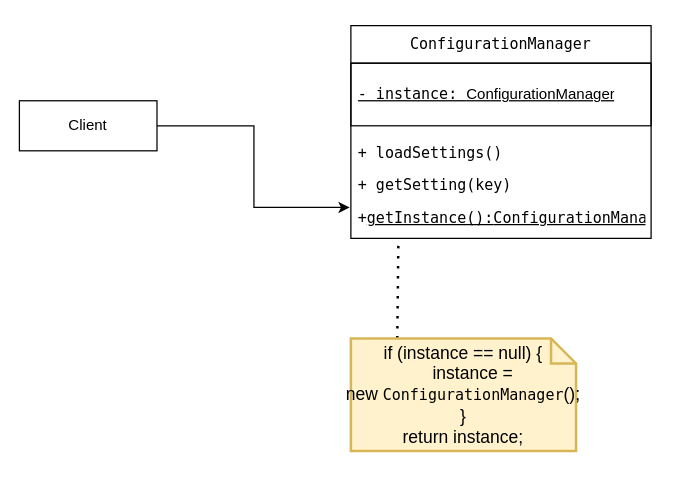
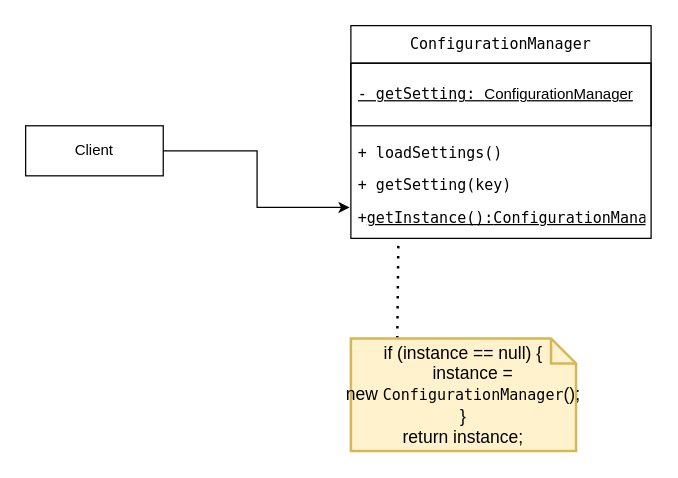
  <mxCell id="0" />
  <mxCell id="1" parent="0" />
  <mxCell id="2" value="&lt;p data-pm-slice=&quot;1 1 [&amp;quot;ordered_list&amp;quot;,{&amp;quot;spread&amp;quot;:true,&amp;quot;startingNumber&amp;quot;:1,&amp;quot;start&amp;quot;:881,&amp;quot;end&amp;quot;:1381},&amp;quot;regular_list_item&amp;quot;,{&amp;quot;start&amp;quot;:1007,&amp;quot;end&amp;quot;:1143},&amp;quot;list&amp;quot;,{&amp;quot;spread&amp;quot;:false,&amp;quot;start&amp;quot;:1038,&amp;quot;end&amp;quot;:1143},&amp;quot;regular_list_item&amp;quot;,{&amp;quot;start&amp;quot;:1038,&amp;quot;end&amp;quot;:1083}]&quot;&gt;&lt;code&gt;ConfigurationManager&lt;/code&gt;&lt;/p&gt;" style="swimlane;fontStyle=0;childLayout=stackLayout;horizontal=1;startSize=30;horizontalStack=0;resizeParent=1;resizeParentMax=0;resizeLast=0;collapsible=1;marginBottom=0;whiteSpace=wrap;html=1;strokeColor=default;" parent="1" vertex="1"><mxGeometry x="280" y="20" width="240" height="170" as="geometry"><mxRectangle x="380" y="170" width="60" height="30" as="alternateBounds" /></mxGeometry></mxCell>
- <mxCell id="3" value="&lt;p data-pm-slice=&quot;1 1 [&amp;quot;list&amp;quot;,{&amp;quot;spread&amp;quot;:false,&amp;quot;start&amp;quot;:1055,&amp;quot;end&amp;quot;:1403},&amp;quot;regular_list_item&amp;quot;,{&amp;quot;start&amp;quot;:1093,&amp;quot;end&amp;quot;:1177},&amp;quot;list&amp;quot;,{&amp;quot;spread&amp;quot;:false,&amp;quot;start&amp;quot;:1113,&amp;quot;end&amp;quot;:1177},&amp;quot;regular_list_item&amp;quot;,{&amp;quot;start&amp;quot;:1113,&amp;quot;end&amp;quot;:1177}]&quot;&gt;&lt;code&gt;- instance:&amp;nbsp;&lt;/code&gt;&lt;span style=&quot;background-color: transparent; color: light-dark(rgb(0, 0, 0), rgb(255, 255, 255));&quot;&gt;ConfigurationManager&lt;/span&gt;&lt;/p&gt;" style="text;strokeColor=default;fillColor=none;align=left;verticalAlign=middle;spacingLeft=4;spacingRight=4;overflow=hidden;points=[[0,0.5],[1,0.5]];portConstraint=eastwest;rotatable=0;whiteSpace=wrap;html=1;fontStyle=4" parent="2" vertex="1"><mxGeometry y="30" width="240" height="50" as="geometry" /></mxCell>
+ <mxCell id="3" value="&lt;p data-pm-slice=&quot;1 1 [&amp;quot;list&amp;quot;,{&amp;quot;spread&amp;quot;:false,&amp;quot;start&amp;quot;:1055,&amp;quot;end&amp;quot;:1403},&amp;quot;regular_list_item&amp;quot;,{&amp;quot;start&amp;quot;:1093,&amp;quot;end&amp;quot;:1177},&amp;quot;list&amp;quot;,{&amp;quot;spread&amp;quot;:false,&amp;quot;start&amp;quot;:1113,&amp;quot;end&amp;quot;:1177},&amp;quot;regular_list_item&amp;quot;,{&amp;quot;start&amp;quot;:1113,&amp;quot;end&amp;quot;:1177}]&quot;&gt;&lt;code&gt;- getSetting:&amp;nbsp;&lt;/code&gt;&lt;span style=&quot;background-color: transparent; color: light-dark(rgb(0, 0, 0), rgb(255, 255, 255));&quot;&gt;ConfigurationManager&lt;/span&gt;&lt;/p&gt;" style="text;strokeColor=default;fillColor=none;align=left;verticalAlign=middle;spacingLeft=4;spacingRight=4;overflow=hidden;points=[[0,0.5],[1,0.5]];portConstraint=eastwest;rotatable=0;whiteSpace=wrap;html=1;fontStyle=4" parent="2" vertex="1"><mxGeometry y="30" width="240" height="50" as="geometry" /></mxCell>
  <mxCell id="4" value="&lt;p data-pm-slice=&quot;1 1 [&amp;quot;list&amp;quot;,{&amp;quot;spread&amp;quot;:false,&amp;quot;start&amp;quot;:562,&amp;quot;end&amp;quot;:914},&amp;quot;regular_list_item&amp;quot;,{&amp;quot;start&amp;quot;:687,&amp;quot;end&amp;quot;:849},&amp;quot;list&amp;quot;,{&amp;quot;spread&amp;quot;:false,&amp;quot;start&amp;quot;:704,&amp;quot;end&amp;quot;:849},&amp;quot;regular_list_item&amp;quot;,{&amp;quot;start&amp;quot;:704,&amp;quot;end&amp;quot;:770}]&quot;&gt;&lt;code style=&quot;background-color: transparent; color: light-dark(rgb(0, 0, 0), rgb(255, 255, 255));&quot;&gt;&lt;/code&gt;&lt;/p&gt;&lt;p data-pm-slice=&quot;1 1 [&amp;quot;ordered_list&amp;quot;,{&amp;quot;spread&amp;quot;:true,&amp;quot;startingNumber&amp;quot;:1,&amp;quot;start&amp;quot;:881,&amp;quot;end&amp;quot;:1381},&amp;quot;regular_list_item&amp;quot;,{&amp;quot;start&amp;quot;:1007,&amp;quot;end&amp;quot;:1143},&amp;quot;list&amp;quot;,{&amp;quot;spread&amp;quot;:false,&amp;quot;start&amp;quot;:1038,&amp;quot;end&amp;quot;:1143},&amp;quot;regular_list_item&amp;quot;,{&amp;quot;start&amp;quot;:1087,&amp;quot;end&amp;quot;:1143}]&quot;&gt;&lt;code&gt;+ loadSettings()&lt;/code&gt;&lt;/p&gt;&lt;p data-pm-slice=&quot;1 1 [&amp;quot;ordered_list&amp;quot;,{&amp;quot;spread&amp;quot;:true,&amp;quot;startingNumber&amp;quot;:1,&amp;quot;start&amp;quot;:881,&amp;quot;end&amp;quot;:1381},&amp;quot;regular_list_item&amp;quot;,{&amp;quot;start&amp;quot;:1007,&amp;quot;end&amp;quot;:1143},&amp;quot;list&amp;quot;,{&amp;quot;spread&amp;quot;:false,&amp;quot;start&amp;quot;:1038,&amp;quot;end&amp;quot;:1143},&amp;quot;regular_list_item&amp;quot;,{&amp;quot;start&amp;quot;:1087,&amp;quot;end&amp;quot;:1143}]&quot;&gt;&lt;code&gt;+ getSetting(key)&lt;/code&gt;&lt;/p&gt;&lt;p data-pm-slice=&quot;1 1 [&amp;quot;list&amp;quot;,{&amp;quot;spread&amp;quot;:false,&amp;quot;start&amp;quot;:562,&amp;quot;end&amp;quot;:914},&amp;quot;regular_list_item&amp;quot;,{&amp;quot;start&amp;quot;:687,&amp;quot;end&amp;quot;:849},&amp;quot;list&amp;quot;,{&amp;quot;spread&amp;quot;:false,&amp;quot;start&amp;quot;:704,&amp;quot;end&amp;quot;:849},&amp;quot;regular_list_item&amp;quot;,{&amp;quot;start&amp;quot;:704,&amp;quot;end&amp;quot;:770}]&quot;&gt;&lt;code style=&quot;background-color: transparent; color: light-dark(rgb(0, 0, 0), rgb(255, 255, 255));&quot;&gt;+&lt;u&gt;getInstance():&lt;/u&gt;&lt;/code&gt;&lt;span style=&quot;font-family: monospace; text-align: center; background-color: transparent; color: light-dark(rgb(0, 0, 0), rgb(255, 255, 255));&quot;&gt;&lt;u&gt;ConfigurationManager&lt;/u&gt;&lt;/span&gt;&lt;/p&gt;" style="text;strokeColor=none;fillColor=none;align=left;verticalAlign=middle;spacingLeft=4;spacingRight=4;overflow=hidden;points=[[0,0.5],[1,0.5]];portConstraint=eastwest;rotatable=0;whiteSpace=wrap;html=1;strokeWidth=14;fontStyle=0" parent="2" vertex="1"><mxGeometry y="80" width="240" height="90" as="geometry" /></mxCell>
- <mxCell id="5" value="Client" style="rounded=0;whiteSpace=wrap;html=1;strokeColor=default;align=center;verticalAlign=middle;fontFamily=Helvetica;fontSize=12;fontColor=default;fontStyle=0;horizontal=1;fillColor=default;" parent="1" vertex="1"><mxGeometry x="15" y="80" width="110" height="40" as="geometry" /></mxCell>
+ <mxCell id="5" value="Client" style="rounded=0;whiteSpace=wrap;html=1;strokeColor=default;align=center;verticalAlign=middle;fontFamily=Helvetica;fontSize=12;fontColor=default;fontStyle=0;horizontal=1;fillColor=default;" parent="1" vertex="1"><mxGeometry x="20" y="100" width="110" height="40" as="geometry" /></mxCell>
  <mxCell id="6" style="edgeStyle=orthogonalEdgeStyle;rounded=0;orthogonalLoop=1;jettySize=auto;html=1;entryX=-0.004;entryY=0.725;entryDx=0;entryDy=0;entryPerimeter=0;fontFamily=Helvetica;fontSize=12;fontColor=default;fontStyle=0;horizontal=1;" parent="1" source="5" target="4" edge="1"><mxGeometry relative="1" as="geometry" /></mxCell>
  <mxCell id="7" value="" style="endArrow=none;dashed=1;html=1;dashPattern=1 3;strokeWidth=2;rounded=0;fontFamily=Helvetica;fontSize=12;fontColor=default;fontStyle=0;horizontal=1;exitX=0.206;exitY=0;exitDx=0;exitDy=0;exitPerimeter=0;" parent="1" source="8" edge="1"><mxGeometry width="50" height="50" relative="1" as="geometry"><mxPoint x="296.41" y="250" as="sourcePoint" /><mxPoint x="318" y="190" as="targetPoint" /></mxGeometry></mxCell>
  <mxCell id="8" value="&lt;div&gt;&lt;font style=&quot;color: rgb(0, 0, 0);&quot;&gt;if (instance == null) {&lt;/font&gt;&lt;/div&gt;&lt;div&gt;&lt;font style=&quot;color: rgb(0, 0, 0);&quot;&gt;&amp;nbsp; &amp;nbsp; instance = new&amp;nbsp;&lt;span style=&quot;font-family: monospace; font-size: 12px; background-color: transparent;&quot;&gt;ConfigurationManager&lt;/span&gt;&lt;span style=&quot;background-color: transparent;&quot;&gt;();&lt;/span&gt;&lt;/font&gt;&lt;/div&gt;&lt;div&gt;&lt;font style=&quot;color: rgb(0, 0, 0);&quot;&gt;}&lt;/font&gt;&lt;/div&gt;&lt;div&gt;&lt;font style=&quot;color: rgb(0, 0, 0);&quot;&gt;return instance;&lt;/font&gt;&lt;/div&gt;" style="shape=note;strokeWidth=2;fontSize=14;size=20;whiteSpace=wrap;html=1;fillColor=#fff2cc;strokeColor=#d6b656;fontColor=#666600;align=center;verticalAlign=middle;fontFamily=Helvetica;fontStyle=0;horizontal=1;" parent="1" vertex="1"><mxGeometry x="280" y="270" width="180" height="90" as="geometry" /></mxCell>
